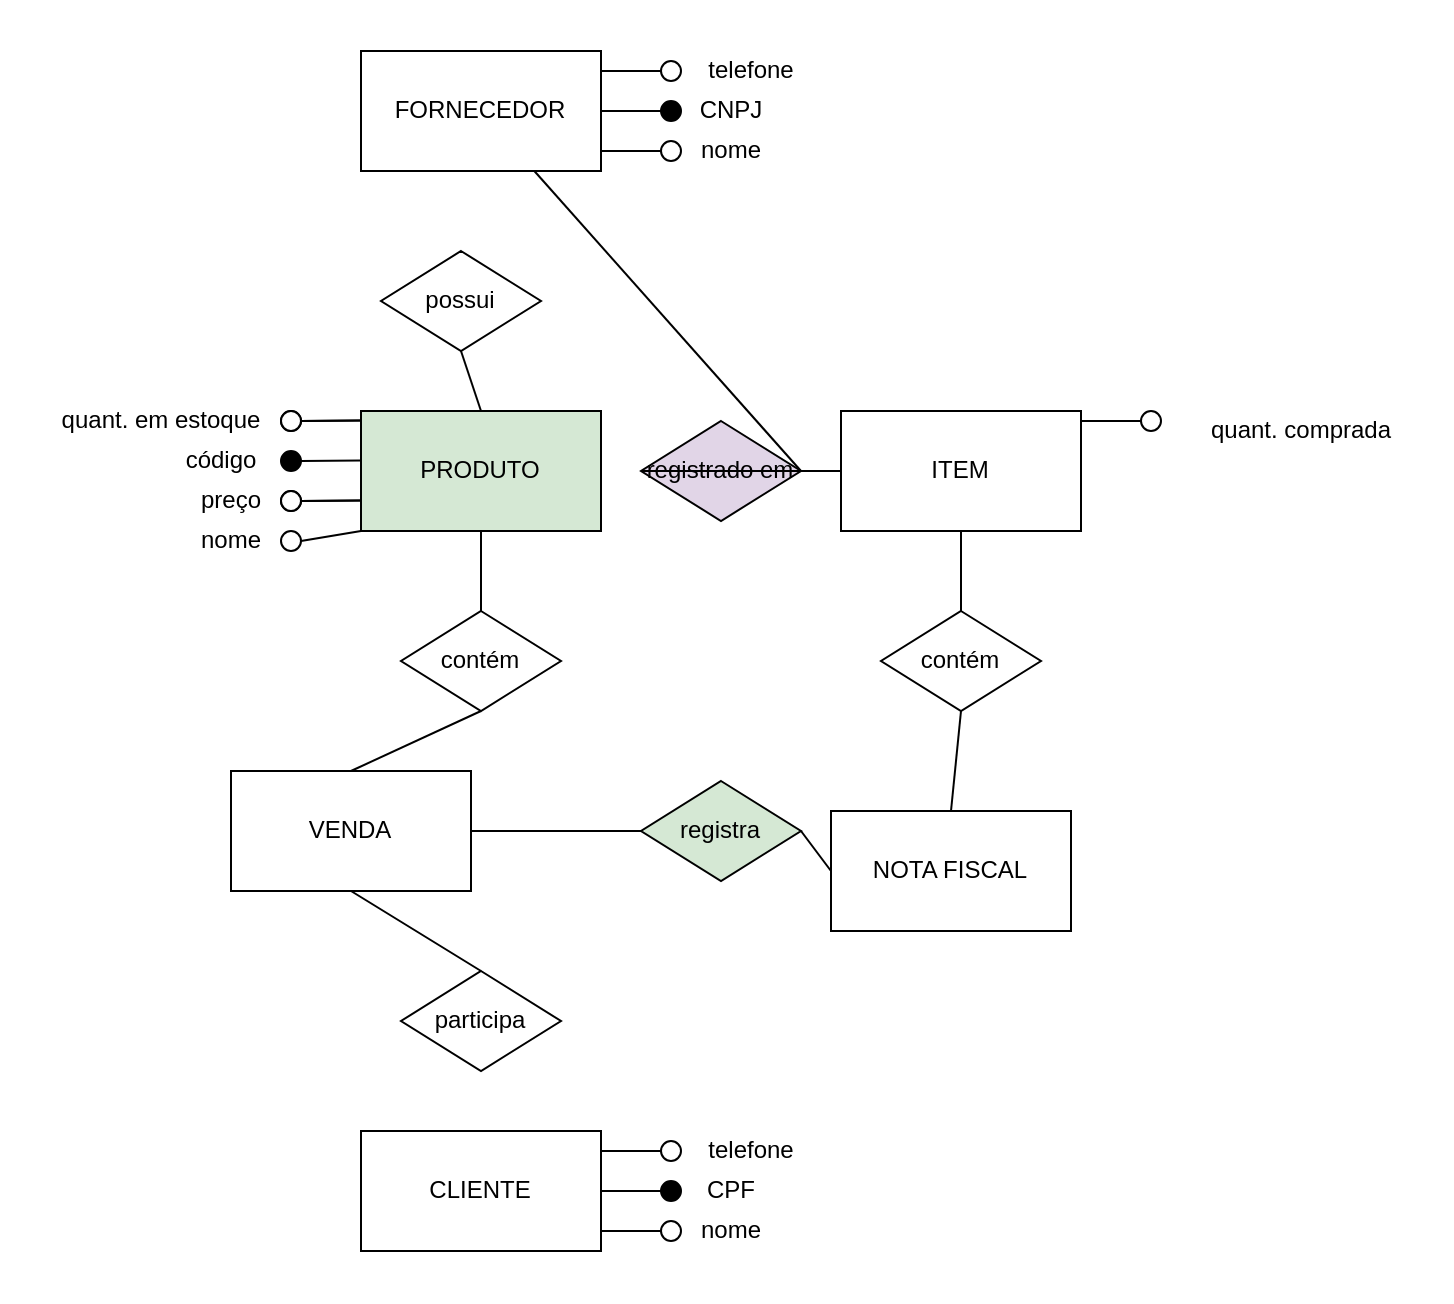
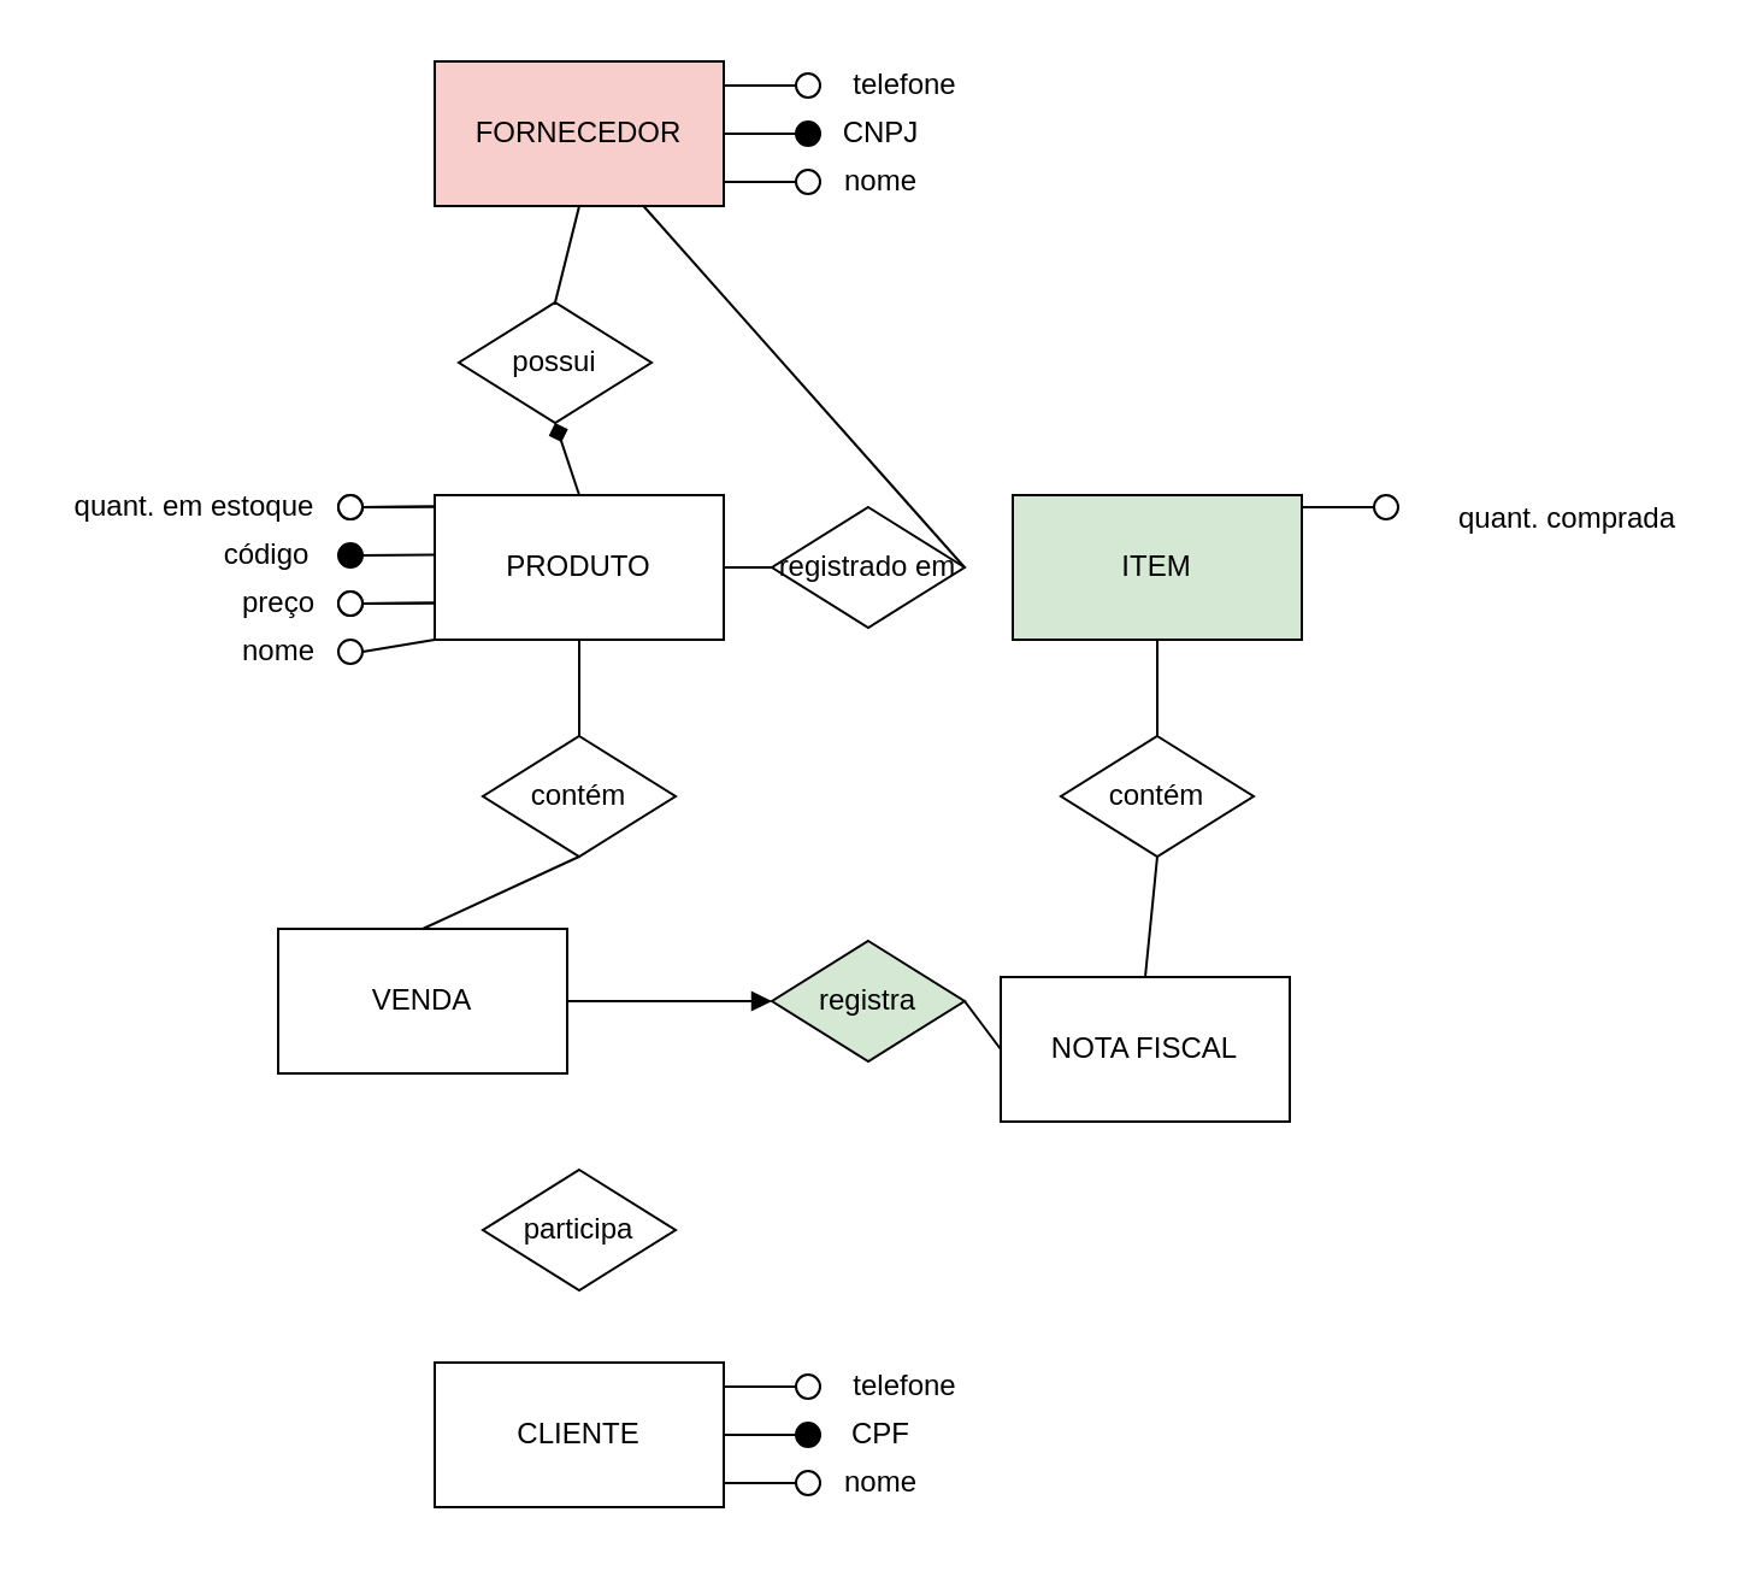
  <mxCell id="0" />
  <mxCell id="1" parent="0" />
- <mxCell id="2" value="PRODUTO" style="rounded=0;whiteSpace=wrap;html=1;fillColor=#d5e8d4;" vertex="1" parent="1"><mxGeometry x="180" y="205" width="120" height="60" as="geometry" /></mxCell>
- <mxCell id="3" value="FORNECEDOR" style="rounded=0;whiteSpace=wrap;html=1;" vertex="1" parent="1"><mxGeometry x="180" y="25" width="120" height="60" as="geometry" /></mxCell>
+ <mxCell id="2" value="PRODUTO" style="rounded=0;whiteSpace=wrap;html=1;" vertex="1" parent="1"><mxGeometry x="180" y="205" width="120" height="60" as="geometry" /></mxCell>
+ <mxCell id="3" value="FORNECEDOR" style="rounded=0;whiteSpace=wrap;html=1;fillColor=#f8cecc;" vertex="1" parent="1"><mxGeometry x="180" y="25" width="120" height="60" as="geometry" /></mxCell>
  <mxCell id="4" value="VENDA" style="whiteSpace=wrap;html=1;" vertex="1" parent="1"><mxGeometry x="115" y="385" width="120" height="60" as="geometry" /></mxCell>
  <mxCell id="5" value="NOTA FISCAL" style="whiteSpace=wrap;html=1;" vertex="1" parent="1"><mxGeometry x="415" y="405" width="120" height="60" as="geometry" /></mxCell>
  <mxCell id="6" value="CLIENTE" style="rounded=0;whiteSpace=wrap;html=1;" vertex="1" parent="1"><mxGeometry x="180" y="565" width="120" height="60" as="geometry" /></mxCell>
- <mxCell id="7" value="ITEM" style="rounded=0;whiteSpace=wrap;html=1;" vertex="1" parent="1"><mxGeometry x="420" y="205" width="120" height="60" as="geometry" /></mxCell>
+ <mxCell id="7" value="ITEM" style="rounded=0;whiteSpace=wrap;html=1;fillColor=#d5e8d4;" vertex="1" parent="1"><mxGeometry x="420" y="205" width="120" height="60" as="geometry" /></mxCell>
  <mxCell id="8" value="&lt;span style=&quot;font-weight: normal;&quot;&gt;possui&lt;/span&gt;" style="rhombus;whiteSpace=wrap;html=1;fontStyle=1" vertex="1" parent="1"><mxGeometry x="190" y="125" width="80" height="50" as="geometry" /></mxCell>
  <mxCell id="9" value="contém" style="rhombus;whiteSpace=wrap;html=1;" vertex="1" parent="1"><mxGeometry x="200" y="305" width="80" height="50" as="geometry" /></mxCell>
  <mxCell id="10" value="contém" style="rhombus;whiteSpace=wrap;html=1;" vertex="1" parent="1"><mxGeometry x="440" y="305" width="80" height="50" as="geometry" /></mxCell>
  <mxCell id="11" value="registra" style="rhombus;whiteSpace=wrap;html=1;fillColor=#d5e8d4;" vertex="1" parent="1"><mxGeometry x="320" y="390" width="80" height="50" as="geometry" /></mxCell>
- <mxCell id="12" value="registrado em" style="rhombus;whiteSpace=wrap;html=1;fillColor=#e1d5e7;" vertex="1" parent="1"><mxGeometry x="320" y="210" width="80" height="50" as="geometry" /></mxCell>
+ <mxCell id="12" value="registrado em" style="rhombus;whiteSpace=wrap;html=1;" vertex="1" parent="1"><mxGeometry x="320" y="210" width="80" height="50" as="geometry" /></mxCell>
  <mxCell id="13" value="participa" style="rhombus;whiteSpace=wrap;html=1;" vertex="1" parent="1"><mxGeometry x="200" y="485" width="80" height="50" as="geometry" /></mxCell>
- <mxCell id="15" value="" style="endArrow=none;html=1;rounded=0;entryX=0.5;entryY=1;entryDx=0;entryDy=0;exitX=0.5;exitY=0;exitDx=0;exitDy=0;" edge="1" parent="1" source="2" target="8"><mxGeometry width="50" height="50" relative="1" as="geometry"><mxPoint x="190" y="305" as="sourcePoint" /><mxPoint x="240" y="255" as="targetPoint" /></mxGeometry></mxCell>
+ <mxCell id="14" value="" style="endArrow=none;html=1;rounded=0;entryX=0.5;entryY=1;entryDx=0;entryDy=0;exitX=0.5;exitY=0;exitDx=0;exitDy=0;" edge="1" parent="1" source="8" target="3"><mxGeometry width="50" height="50" relative="1" as="geometry"><mxPoint x="190" y="305" as="sourcePoint" /><mxPoint x="240" y="255" as="targetPoint" /></mxGeometry></mxCell>
+ <mxCell id="15" value="" style="endArrow=diamond;html=1;rounded=0;entryX=0.5;entryY=1;entryDx=0;entryDy=0;exitX=0.5;exitY=0;exitDx=0;exitDy=0;" edge="1" parent="1" source="2" target="8"><mxGeometry width="50" height="50" relative="1" as="geometry"><mxPoint x="190" y="305" as="sourcePoint" /><mxPoint x="240" y="255" as="targetPoint" /></mxGeometry></mxCell>
  <mxCell id="16" value="" style="endArrow=none;html=1;rounded=0;entryX=0.5;entryY=1;entryDx=0;entryDy=0;exitX=0.5;exitY=0;exitDx=0;exitDy=0;" edge="1" parent="1" source="9" target="2"><mxGeometry width="50" height="50" relative="1" as="geometry"><mxPoint x="190" y="305" as="sourcePoint" /><mxPoint x="240" y="255" as="targetPoint" /></mxGeometry></mxCell>
  <mxCell id="17" value="" style="endArrow=none;html=1;rounded=0;entryX=0.5;entryY=1;entryDx=0;entryDy=0;exitX=0.5;exitY=0;exitDx=0;exitDy=0;" edge="1" parent="1" source="4" target="9"><mxGeometry width="50" height="50" relative="1" as="geometry"><mxPoint x="190" y="305" as="sourcePoint" /><mxPoint x="240" y="255" as="targetPoint" /></mxGeometry></mxCell>
- <mxCell id="18" value="" style="endArrow=none;html=1;rounded=0;entryX=0.5;entryY=1;entryDx=0;entryDy=0;exitX=0.5;exitY=0;exitDx=0;exitDy=0;" edge="1" parent="1" source="13" target="4"><mxGeometry width="50" height="50" relative="1" as="geometry"><mxPoint x="190" y="415" as="sourcePoint" /><mxPoint x="240" y="365" as="targetPoint" /></mxGeometry></mxCell>
- <mxCell id="19" value="" style="endArrow=none;html=1;rounded=0;entryX=0;entryY=0.5;entryDx=0;entryDy=0;exitX=1;exitY=0.5;exitDx=0;exitDy=0;" edge="1" parent="1" source="4" target="11"><mxGeometry width="50" height="50" relative="1" as="geometry"><mxPoint x="250" y="395" as="sourcePoint" /><mxPoint x="300" y="345" as="targetPoint" /></mxGeometry></mxCell>
+ <mxCell id="19" value="" style="endArrow=block;html=1;rounded=0;entryX=0;entryY=0.5;entryDx=0;entryDy=0;exitX=1;exitY=0.5;exitDx=0;exitDy=0;" edge="1" parent="1" source="4" target="11"><mxGeometry width="50" height="50" relative="1" as="geometry"><mxPoint x="250" y="395" as="sourcePoint" /><mxPoint x="300" y="345" as="targetPoint" /></mxGeometry></mxCell>
  <mxCell id="20" value="" style="endArrow=none;html=1;rounded=0;entryX=0;entryY=0.5;entryDx=0;entryDy=0;" edge="1" parent="1" target="5"><mxGeometry width="50" height="50" relative="1" as="geometry"><mxPoint x="400" y="415" as="sourcePoint" /><mxPoint x="330" y="425" as="targetPoint" /></mxGeometry></mxCell>
  <mxCell id="21" value="" style="endArrow=none;html=1;rounded=0;entryX=0.5;entryY=1;entryDx=0;entryDy=0;exitX=0.5;exitY=0;exitDx=0;exitDy=0;" edge="1" parent="1" source="5" target="10"><mxGeometry width="50" height="50" relative="1" as="geometry"><mxPoint x="310" y="425" as="sourcePoint" /><mxPoint x="360" y="375" as="targetPoint" /></mxGeometry></mxCell>
  <mxCell id="22" value="" style="endArrow=none;html=1;rounded=0;entryX=0.5;entryY=1;entryDx=0;entryDy=0;exitX=0.5;exitY=0;exitDx=0;exitDy=0;" edge="1" parent="1" source="10" target="7"><mxGeometry width="50" height="50" relative="1" as="geometry"><mxPoint x="490" y="395" as="sourcePoint" /><mxPoint x="490" y="365" as="targetPoint" /></mxGeometry></mxCell>
  <mxCell id="23" value="" style="endArrow=none;html=1;rounded=0;exitX=1;exitY=0.5;exitDx=0;exitDy=0;" edge="1" parent="1" source="12" target="3"><mxGeometry width="50" height="50" relative="1" as="geometry"><mxPoint x="410" y="305" as="sourcePoint" /><mxPoint x="460" y="255" as="targetPoint" /></mxGeometry></mxCell>
- <mxCell id="24" value="" style="endArrow=none;html=1;rounded=0;exitX=0;exitY=0.5;exitDx=0;exitDy=0;" edge="1" parent="1" source="12" target="7"><mxGeometry width="50" height="50" relative="1" as="geometry"><mxPoint x="410" y="305" as="sourcePoint" /><mxPoint x="460" y="255" as="targetPoint" /></mxGeometry></mxCell>
+ <mxCell id="24" value="" style="endArrow=none;html=1;rounded=0;entryX=1;entryY=0.5;entryDx=0;entryDy=0;exitX=0;exitY=0.5;exitDx=0;exitDy=0;" edge="1" parent="1" source="12" target="2"><mxGeometry width="50" height="50" relative="1" as="geometry"><mxPoint x="410" y="305" as="sourcePoint" /><mxPoint x="460" y="255" as="targetPoint" /></mxGeometry></mxCell>
  <mxCell id="25" value="" style="endArrow=none;html=1;rounded=0;entryX=0.5;entryY=1;entryDx=0;entryDy=0;exitX=0.375;exitY=0;exitDx=0;exitDy=0;exitPerimeter=0;" edge="1" parent="1"><mxGeometry width="50" height="50" relative="1" as="geometry"><mxPoint x="325" y="30" as="sourcePoint" /><mxPoint x="325" y="30" as="targetPoint" /></mxGeometry></mxCell>
  <mxCell id="26" value="" style="ellipse;whiteSpace=wrap;html=1;aspect=fixed;" vertex="1" parent="1"><mxGeometry x="330" y="30" width="10" height="10" as="geometry" /></mxCell>
  <mxCell id="27" value="" style="endArrow=none;html=1;rounded=0;exitX=1;exitY=0.25;exitDx=0;exitDy=0;entryX=0;entryY=0.5;entryDx=0;entryDy=0;" edge="1" parent="1" target="26"><mxGeometry width="50" height="50" relative="1" as="geometry"><mxPoint x="300" y="35" as="sourcePoint" /><mxPoint x="335" y="35" as="targetPoint" /></mxGeometry></mxCell>
  <mxCell id="28" value="" style="ellipse;whiteSpace=wrap;html=1;aspect=fixed;fillColor=#000000;" vertex="1" parent="1"><mxGeometry x="330" y="50" width="10" height="10" as="geometry" /></mxCell>
  <mxCell id="29" value="" style="endArrow=none;html=1;rounded=0;exitX=1;exitY=0.25;exitDx=0;exitDy=0;entryX=0;entryY=0.5;entryDx=0;entryDy=0;" edge="1" parent="1" target="28"><mxGeometry width="50" height="50" relative="1" as="geometry"><mxPoint x="300" y="55" as="sourcePoint" /><mxPoint x="335" y="55" as="targetPoint" /></mxGeometry></mxCell>
  <mxCell id="30" value="" style="ellipse;whiteSpace=wrap;html=1;aspect=fixed;" vertex="1" parent="1"><mxGeometry x="330" y="70" width="10" height="10" as="geometry" /></mxCell>
  <mxCell id="31" value="" style="endArrow=none;html=1;rounded=0;exitX=1;exitY=0.25;exitDx=0;exitDy=0;entryX=0;entryY=0.5;entryDx=0;entryDy=0;" edge="1" parent="1" target="30"><mxGeometry width="50" height="50" relative="1" as="geometry"><mxPoint x="300" y="75" as="sourcePoint" /><mxPoint x="335" y="75" as="targetPoint" /></mxGeometry></mxCell>
  <mxCell id="32" value="CNPJ" style="text;html=1;align=center;verticalAlign=middle;resizable=0;points=[];autosize=1;strokeColor=none;fillColor=none;" vertex="1" parent="1"><mxGeometry x="340" y="40" width="50" height="30" as="geometry" /></mxCell>
  <mxCell id="33" value="nome" style="text;html=1;align=center;verticalAlign=middle;resizable=0;points=[];autosize=1;strokeColor=none;fillColor=none;" vertex="1" parent="1"><mxGeometry x="340" y="60" width="50" height="30" as="geometry" /></mxCell>
  <mxCell id="34" value="telefone" style="text;html=1;align=center;verticalAlign=middle;resizable=0;points=[];autosize=1;strokeColor=none;fillColor=none;" vertex="1" parent="1"><mxGeometry x="340" y="20" width="70" height="30" as="geometry" /></mxCell>
  <mxCell id="35" value="" style="ellipse;whiteSpace=wrap;html=1;aspect=fixed;fontStyle=1" vertex="1" parent="1"><mxGeometry x="140" y="205" width="10" height="10" as="geometry" /></mxCell>
  <mxCell id="36" value="" style="endArrow=none;html=1;rounded=0;exitX=1;exitY=0.5;exitDx=0;exitDy=0;entryX=0;entryY=0.5;entryDx=0;entryDy=0;fontStyle=1" edge="1" parent="1" source="35"><mxGeometry width="50" height="50" relative="1" as="geometry"><mxPoint x="150" y="209.8" as="sourcePoint" /><mxPoint x="180" y="209.8" as="targetPoint" /></mxGeometry></mxCell>
  <mxCell id="37" value="" style="ellipse;whiteSpace=wrap;html=1;aspect=fixed;fillColor=#000000;" vertex="1" parent="1"><mxGeometry x="140" y="225" width="10" height="10" as="geometry" /></mxCell>
  <mxCell id="38" value="" style="endArrow=none;html=1;rounded=0;exitX=1;exitY=0.5;exitDx=0;exitDy=0;entryX=0;entryY=0.5;entryDx=0;entryDy=0;" edge="1" parent="1" source="37"><mxGeometry width="50" height="50" relative="1" as="geometry"><mxPoint x="150" y="229.8" as="sourcePoint" /><mxPoint x="180" y="229.8" as="targetPoint" /></mxGeometry></mxCell>
  <mxCell id="39" value="" style="ellipse;whiteSpace=wrap;html=1;aspect=fixed;" vertex="1" parent="1"><mxGeometry x="140" y="205" width="10" height="10" as="geometry" /></mxCell>
  <mxCell id="40" value="" style="endArrow=none;html=1;rounded=0;exitX=1;exitY=0.5;exitDx=0;exitDy=0;entryX=0;entryY=0.5;entryDx=0;entryDy=0;" edge="1" parent="1" source="39"><mxGeometry width="50" height="50" relative="1" as="geometry"><mxPoint x="150" y="209.8" as="sourcePoint" /><mxPoint x="180" y="209.8" as="targetPoint" /></mxGeometry></mxCell>
  <mxCell id="41" value="quant. em estoque" style="text;html=1;align=center;verticalAlign=middle;resizable=0;points=[];autosize=1;strokeColor=none;fillColor=none;" vertex="1" parent="1"><mxGeometry x="20" y="195" width="120" height="30" as="geometry" /></mxCell>
  <mxCell id="42" value="código" style="text;html=1;align=center;verticalAlign=middle;resizable=0;points=[];autosize=1;strokeColor=none;fillColor=none;" vertex="1" parent="1"><mxGeometry x="80" y="215" width="60" height="30" as="geometry" /></mxCell>
  <mxCell id="43" value="" style="ellipse;whiteSpace=wrap;html=1;aspect=fixed;fontStyle=1" vertex="1" parent="1"><mxGeometry x="140" y="245" width="10" height="10" as="geometry" /></mxCell>
  <mxCell id="44" value="" style="endArrow=none;html=1;rounded=0;exitX=1;exitY=0.5;exitDx=0;exitDy=0;entryX=0;entryY=0.5;entryDx=0;entryDy=0;fontStyle=1" edge="1" parent="1" source="43"><mxGeometry width="50" height="50" relative="1" as="geometry"><mxPoint x="150" y="249.8" as="sourcePoint" /><mxPoint x="180" y="249.8" as="targetPoint" /></mxGeometry></mxCell>
  <mxCell id="45" value="" style="ellipse;whiteSpace=wrap;html=1;aspect=fixed;" vertex="1" parent="1"><mxGeometry x="140" y="245" width="10" height="10" as="geometry" /></mxCell>
  <mxCell id="46" value="" style="endArrow=none;html=1;rounded=0;exitX=1;exitY=0.5;exitDx=0;exitDy=0;entryX=0;entryY=0.5;entryDx=0;entryDy=0;" edge="1" parent="1" source="45"><mxGeometry width="50" height="50" relative="1" as="geometry"><mxPoint x="150" y="249.8" as="sourcePoint" /><mxPoint x="180" y="249.8" as="targetPoint" /></mxGeometry></mxCell>
  <mxCell id="47" value="preço" style="text;html=1;align=center;verticalAlign=middle;resizable=0;points=[];autosize=1;strokeColor=none;fillColor=none;" vertex="1" parent="1"><mxGeometry x="90" y="235" width="50" height="30" as="geometry" /></mxCell>
  <mxCell id="48" value="" style="ellipse;whiteSpace=wrap;html=1;aspect=fixed;" vertex="1" parent="1"><mxGeometry x="140" y="265" width="10" height="10" as="geometry" /></mxCell>
  <mxCell id="49" value="" style="endArrow=none;html=1;rounded=0;exitX=1;exitY=0.5;exitDx=0;exitDy=0;entryX=0;entryY=1;entryDx=0;entryDy=0;" edge="1" parent="1" source="48" target="2"><mxGeometry width="50" height="50" relative="1" as="geometry"><mxPoint x="150" y="279.8" as="sourcePoint" /><mxPoint x="180" y="279.8" as="targetPoint" /></mxGeometry></mxCell>
  <mxCell id="50" value="nome" style="text;html=1;align=center;verticalAlign=middle;resizable=0;points=[];autosize=1;strokeColor=none;fillColor=none;" vertex="1" parent="1"><mxGeometry x="90" y="255" width="50" height="30" as="geometry" /></mxCell>
  <mxCell id="51" value="" style="ellipse;whiteSpace=wrap;html=1;aspect=fixed;" vertex="1" parent="1"><mxGeometry x="570" y="205" width="10" height="10" as="geometry" /></mxCell>
  <mxCell id="52" value="" style="endArrow=none;html=1;rounded=0;exitX=1;exitY=0.25;exitDx=0;exitDy=0;entryX=0;entryY=0.5;entryDx=0;entryDy=0;" edge="1" parent="1" target="51"><mxGeometry width="50" height="50" relative="1" as="geometry"><mxPoint x="540" y="210" as="sourcePoint" /><mxPoint x="575" y="210" as="targetPoint" /></mxGeometry></mxCell>
  <mxCell id="53" value="quant. comprada" style="text;html=1;align=center;verticalAlign=middle;resizable=0;points=[];autosize=1;strokeColor=none;fillColor=none;" vertex="1" parent="1"><mxGeometry x="595" y="200" width="110" height="30" as="geometry" /></mxCell>
  <mxCell id="54" value="" style="endArrow=none;html=1;rounded=0;entryX=0.5;entryY=1;entryDx=0;entryDy=0;exitX=0.375;exitY=0;exitDx=0;exitDy=0;exitPerimeter=0;" edge="1" parent="1"><mxGeometry width="50" height="50" relative="1" as="geometry"><mxPoint x="325" y="570" as="sourcePoint" /><mxPoint x="325" y="570" as="targetPoint" /></mxGeometry></mxCell>
  <mxCell id="55" value="" style="ellipse;whiteSpace=wrap;html=1;aspect=fixed;" vertex="1" parent="1"><mxGeometry x="330" y="570" width="10" height="10" as="geometry" /></mxCell>
  <mxCell id="56" value="" style="endArrow=none;html=1;rounded=0;exitX=1;exitY=0.25;exitDx=0;exitDy=0;entryX=0;entryY=0.5;entryDx=0;entryDy=0;" edge="1" parent="1" target="55"><mxGeometry width="50" height="50" relative="1" as="geometry"><mxPoint x="300" y="575" as="sourcePoint" /><mxPoint x="335" y="575" as="targetPoint" /></mxGeometry></mxCell>
  <mxCell id="57" value="" style="ellipse;whiteSpace=wrap;html=1;aspect=fixed;fillColor=#000000;" vertex="1" parent="1"><mxGeometry x="330" y="590" width="10" height="10" as="geometry" /></mxCell>
  <mxCell id="58" value="" style="endArrow=none;html=1;rounded=0;exitX=1;exitY=0.25;exitDx=0;exitDy=0;entryX=0;entryY=0.5;entryDx=0;entryDy=0;" edge="1" parent="1" target="57"><mxGeometry width="50" height="50" relative="1" as="geometry"><mxPoint x="300" y="595" as="sourcePoint" /><mxPoint x="335" y="595" as="targetPoint" /></mxGeometry></mxCell>
  <mxCell id="59" value="" style="ellipse;whiteSpace=wrap;html=1;aspect=fixed;" vertex="1" parent="1"><mxGeometry x="330" y="610" width="10" height="10" as="geometry" /></mxCell>
  <mxCell id="60" value="" style="endArrow=none;html=1;rounded=0;exitX=1;exitY=0.25;exitDx=0;exitDy=0;entryX=0;entryY=0.5;entryDx=0;entryDy=0;" edge="1" parent="1" target="59"><mxGeometry width="50" height="50" relative="1" as="geometry"><mxPoint x="300" y="615" as="sourcePoint" /><mxPoint x="335" y="615" as="targetPoint" /></mxGeometry></mxCell>
  <mxCell id="61" value="CPF" style="text;html=1;align=center;verticalAlign=middle;resizable=0;points=[];autosize=1;strokeColor=none;fillColor=none;" vertex="1" parent="1"><mxGeometry x="340" y="580" width="50" height="30" as="geometry" /></mxCell>
  <mxCell id="62" value="nome" style="text;html=1;align=center;verticalAlign=middle;resizable=0;points=[];autosize=1;strokeColor=none;fillColor=none;" vertex="1" parent="1"><mxGeometry x="340" y="600" width="50" height="30" as="geometry" /></mxCell>
  <mxCell id="63" value="telefone" style="text;html=1;align=center;verticalAlign=middle;resizable=0;points=[];autosize=1;strokeColor=none;fillColor=none;" vertex="1" parent="1"><mxGeometry x="340" y="560" width="70" height="30" as="geometry" /></mxCell>
